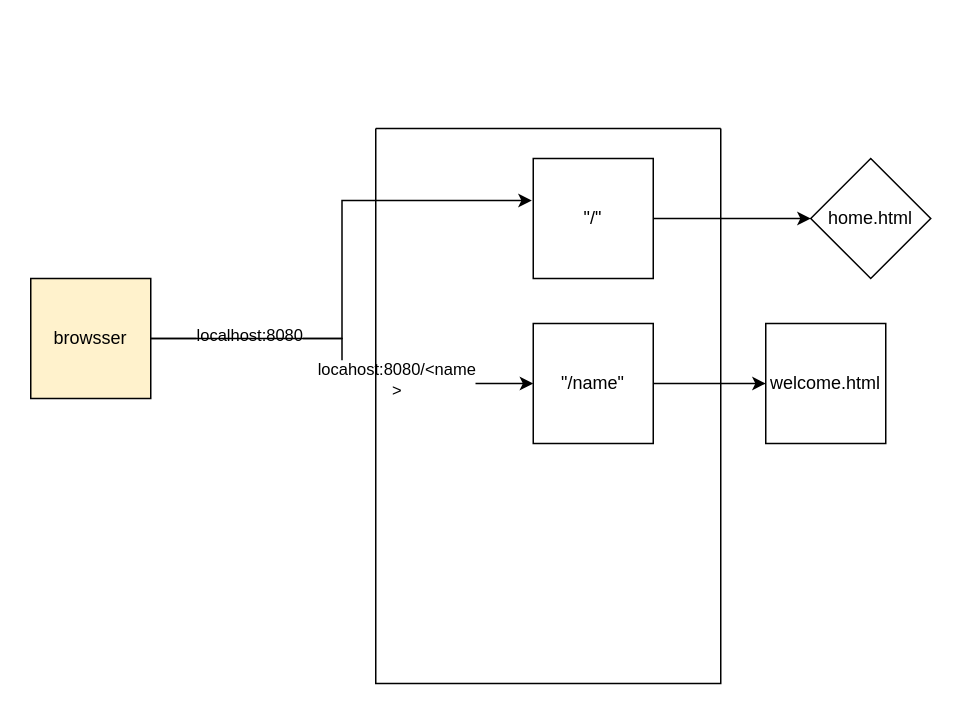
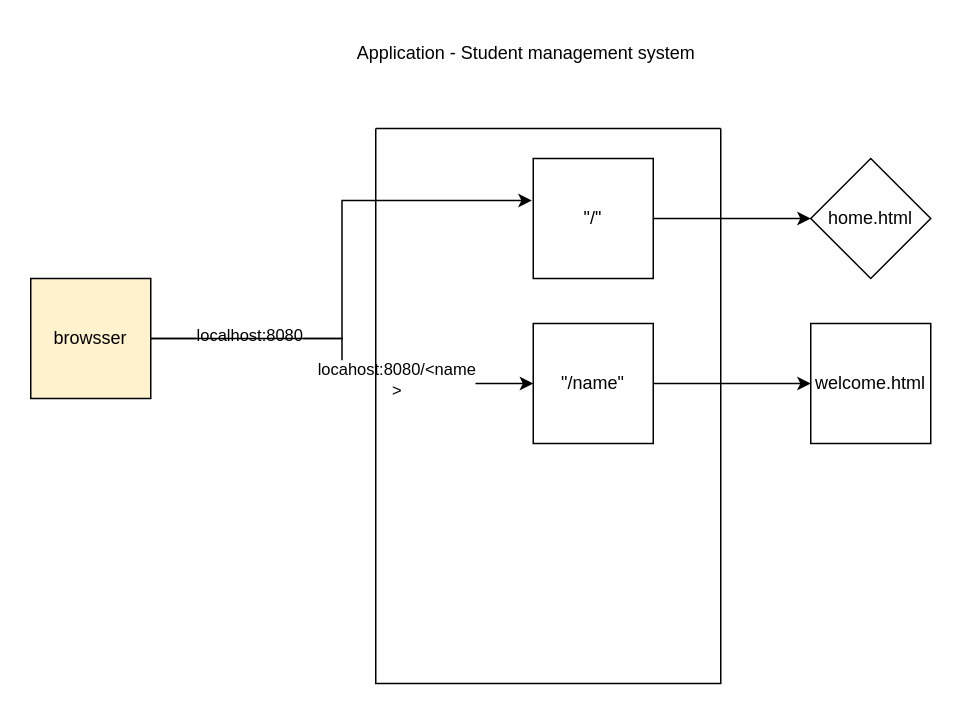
  <mxCell id="0" />
  <mxCell id="1" parent="0" />
  <mxCell id="2" style="edgeStyle=orthogonalEdgeStyle;rounded=0;orthogonalLoop=1;jettySize=auto;html=1;exitX=1;exitY=0.5;exitDx=0;exitDy=0;entryX=-0.012;entryY=0.35;entryDx=0;entryDy=0;entryPerimeter=0;" edge="1" parent="1" source="6" target="8"><mxGeometry relative="1" as="geometry" /></mxCell>
  <mxCell id="3" value="localhost:8080&lt;br&gt;" style="edgeLabel;html=1;align=center;verticalAlign=middle;resizable=0;points=[];" vertex="1" connectable="0" parent="2"><mxGeometry x="-0.624" y="3" relative="1" as="geometry"><mxPoint as="offset" /></mxGeometry></mxCell>
  <mxCell id="4" style="edgeStyle=orthogonalEdgeStyle;rounded=0;orthogonalLoop=1;jettySize=auto;html=1;exitX=1;exitY=0.5;exitDx=0;exitDy=0;entryX=0;entryY=0.5;entryDx=0;entryDy=0;" edge="1" parent="1" source="6" target="11"><mxGeometry relative="1" as="geometry" /></mxCell>
  <mxCell id="5" value="locahost:8080/&amp;lt;name&lt;br&gt;&amp;gt;" style="edgeLabel;html=1;align=center;verticalAlign=middle;resizable=0;points=[];" vertex="1" connectable="0" parent="4"><mxGeometry x="0.354" y="3" relative="1" as="geometry"><mxPoint as="offset" /></mxGeometry></mxCell>
  <mxCell id="6" value="browsser" style="whiteSpace=wrap;html=1;aspect=fixed;fillColor=#fff2cc;" vertex="1" parent="1"><mxGeometry x="20" y="185" width="80" height="80" as="geometry" /></mxCell>
  <mxCell id="7" style="edgeStyle=orthogonalEdgeStyle;rounded=0;orthogonalLoop=1;jettySize=auto;html=1;exitX=1;exitY=0.5;exitDx=0;exitDy=0;entryX=0;entryY=0.5;entryDx=0;entryDy=0;" edge="1" parent="1" source="8" target="12"><mxGeometry relative="1" as="geometry" /></mxCell>
  <mxCell id="8" value="&quot;/&quot;&lt;br&gt;" style="whiteSpace=wrap;html=1;aspect=fixed;" vertex="1" parent="1"><mxGeometry x="355" y="105" width="80" height="80" as="geometry" /></mxCell>
+ <mxCell id="9" value="Application - Student management system" style="text;html=1;align=center;verticalAlign=middle;resizable=0;points=[];autosize=1;strokeColor=none;fillColor=none;" vertex="1" parent="1"><mxGeometry x="225" y="20" width="250" height="30" as="geometry" /></mxCell>
  <mxCell id="10" value="" style="swimlane;startSize=0;" vertex="1" parent="1"><mxGeometry x="250" y="85" width="230" height="370" as="geometry" /></mxCell>
  <mxCell id="11" value="&quot;/name&quot;" style="whiteSpace=wrap;html=1;aspect=fixed;" vertex="1" parent="10"><mxGeometry x="105" y="130" width="80" height="80" as="geometry" /></mxCell>
  <mxCell id="12" value="home.html&lt;br&gt;" style="rhombus;whiteSpace=wrap;html=1;aspect=fixed;" vertex="1" parent="1"><mxGeometry x="540" y="105" width="80" height="80" as="geometry" /></mxCell>
- <mxCell id="13" value="welcome.html" style="whiteSpace=wrap;html=1;aspect=fixed;" vertex="1" parent="1"><mxGeometry x="510" y="215" width="80" height="80" as="geometry" /></mxCell>
+ <mxCell id="13" value="welcome.html" style="whiteSpace=wrap;html=1;aspect=fixed;" vertex="1" parent="1"><mxGeometry x="540" y="215" width="80" height="80" as="geometry" /></mxCell>
  <mxCell id="14" style="edgeStyle=orthogonalEdgeStyle;rounded=0;orthogonalLoop=1;jettySize=auto;html=1;exitX=1;exitY=0.5;exitDx=0;exitDy=0;entryX=0;entryY=0.5;entryDx=0;entryDy=0;" edge="1" parent="1" source="11" target="13"><mxGeometry relative="1" as="geometry" /></mxCell>
